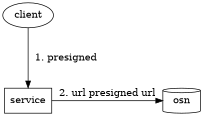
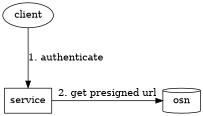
  digraph {
    ranksep=1
    n1 [label=osn shape=cylinder]
    n2 [label=service shape=box]
    n3 [label=client]
    subgraph sub_1 {
      rank=same
      n1
      n2
    }
-   n2 -> n1 [label="2. url presigned url"]
-   n3 -> n2 [label="1. presigned"]
+   n2 -> n1 [label="2. get presigned url"]
+   n3 -> n2 [label="1. authenticate"]
  }
